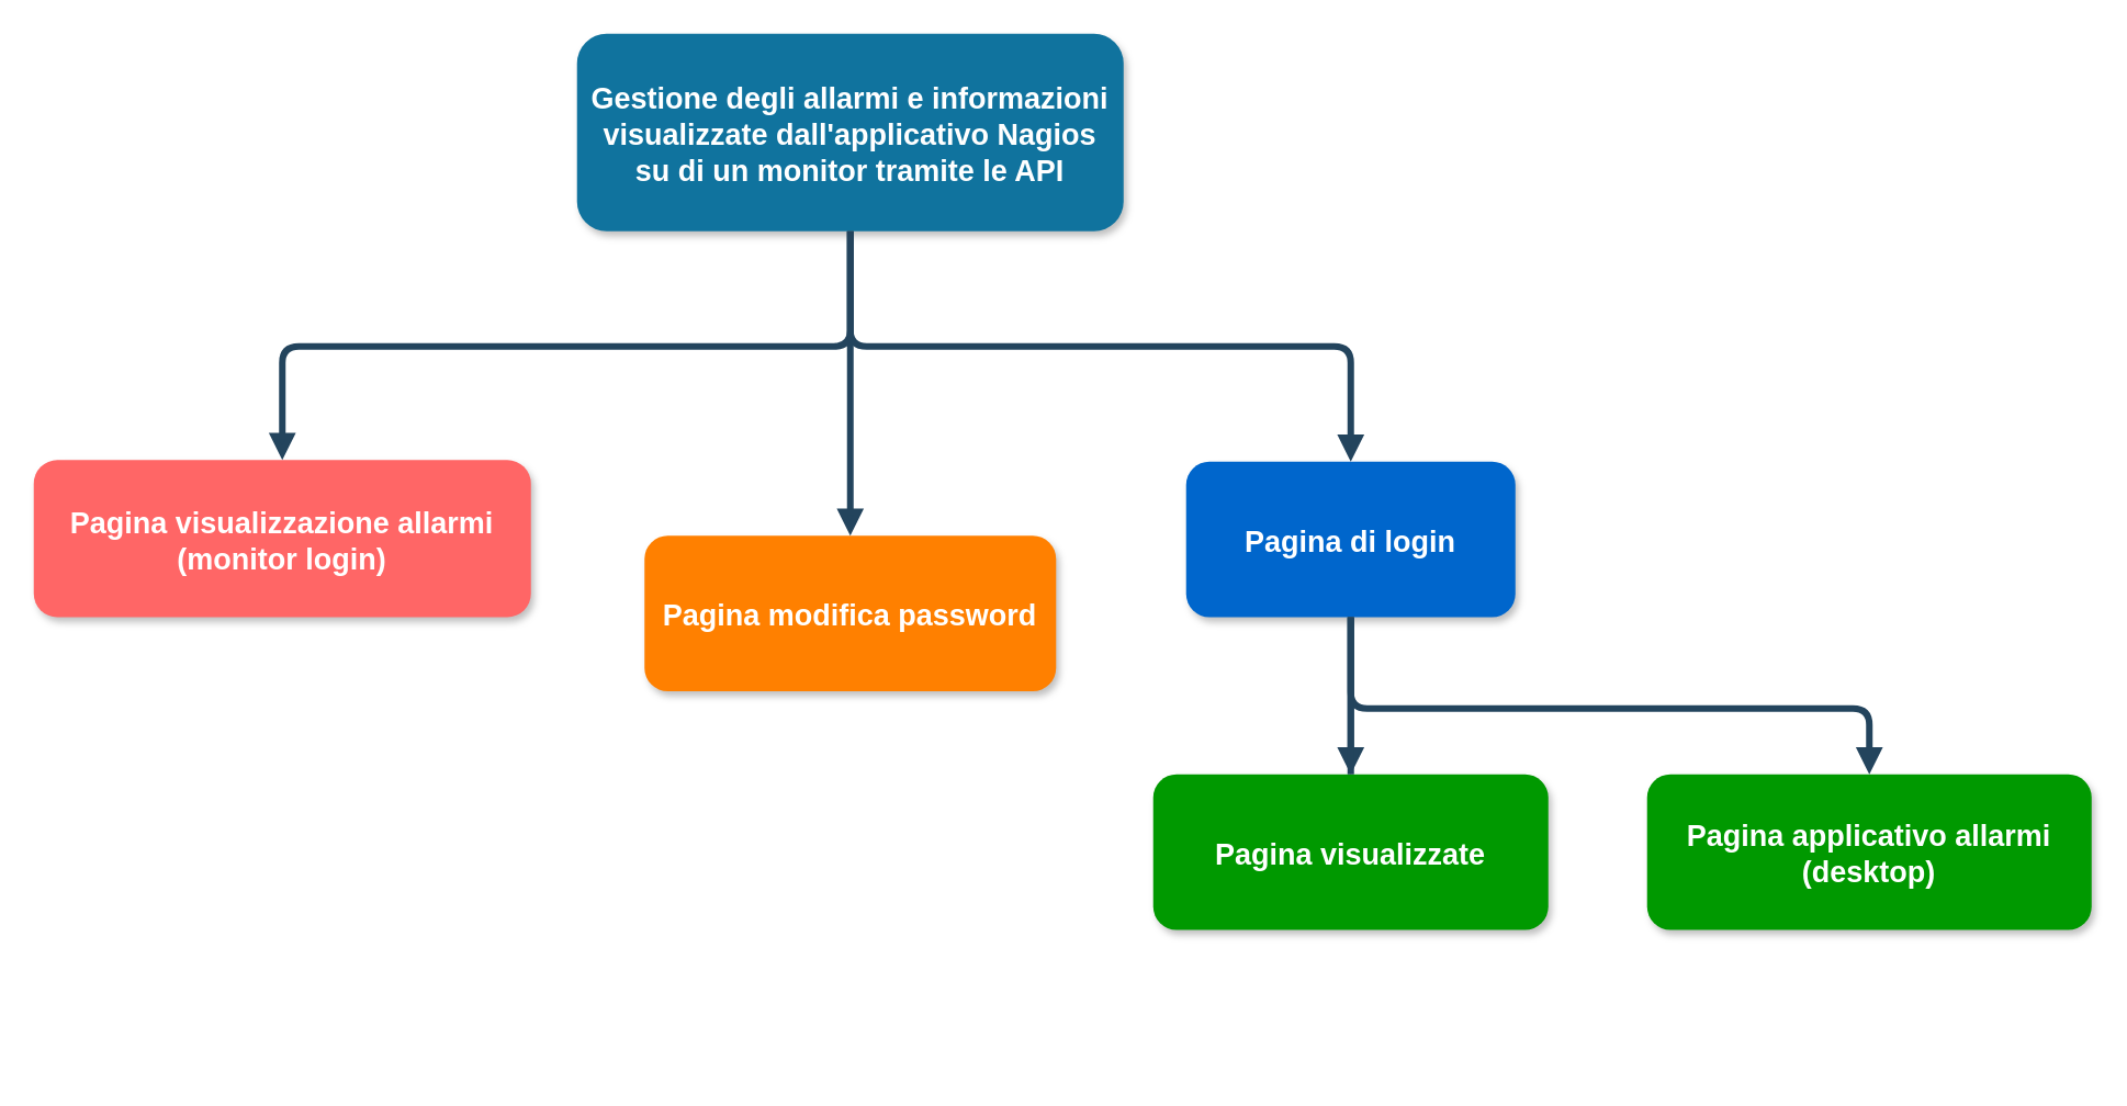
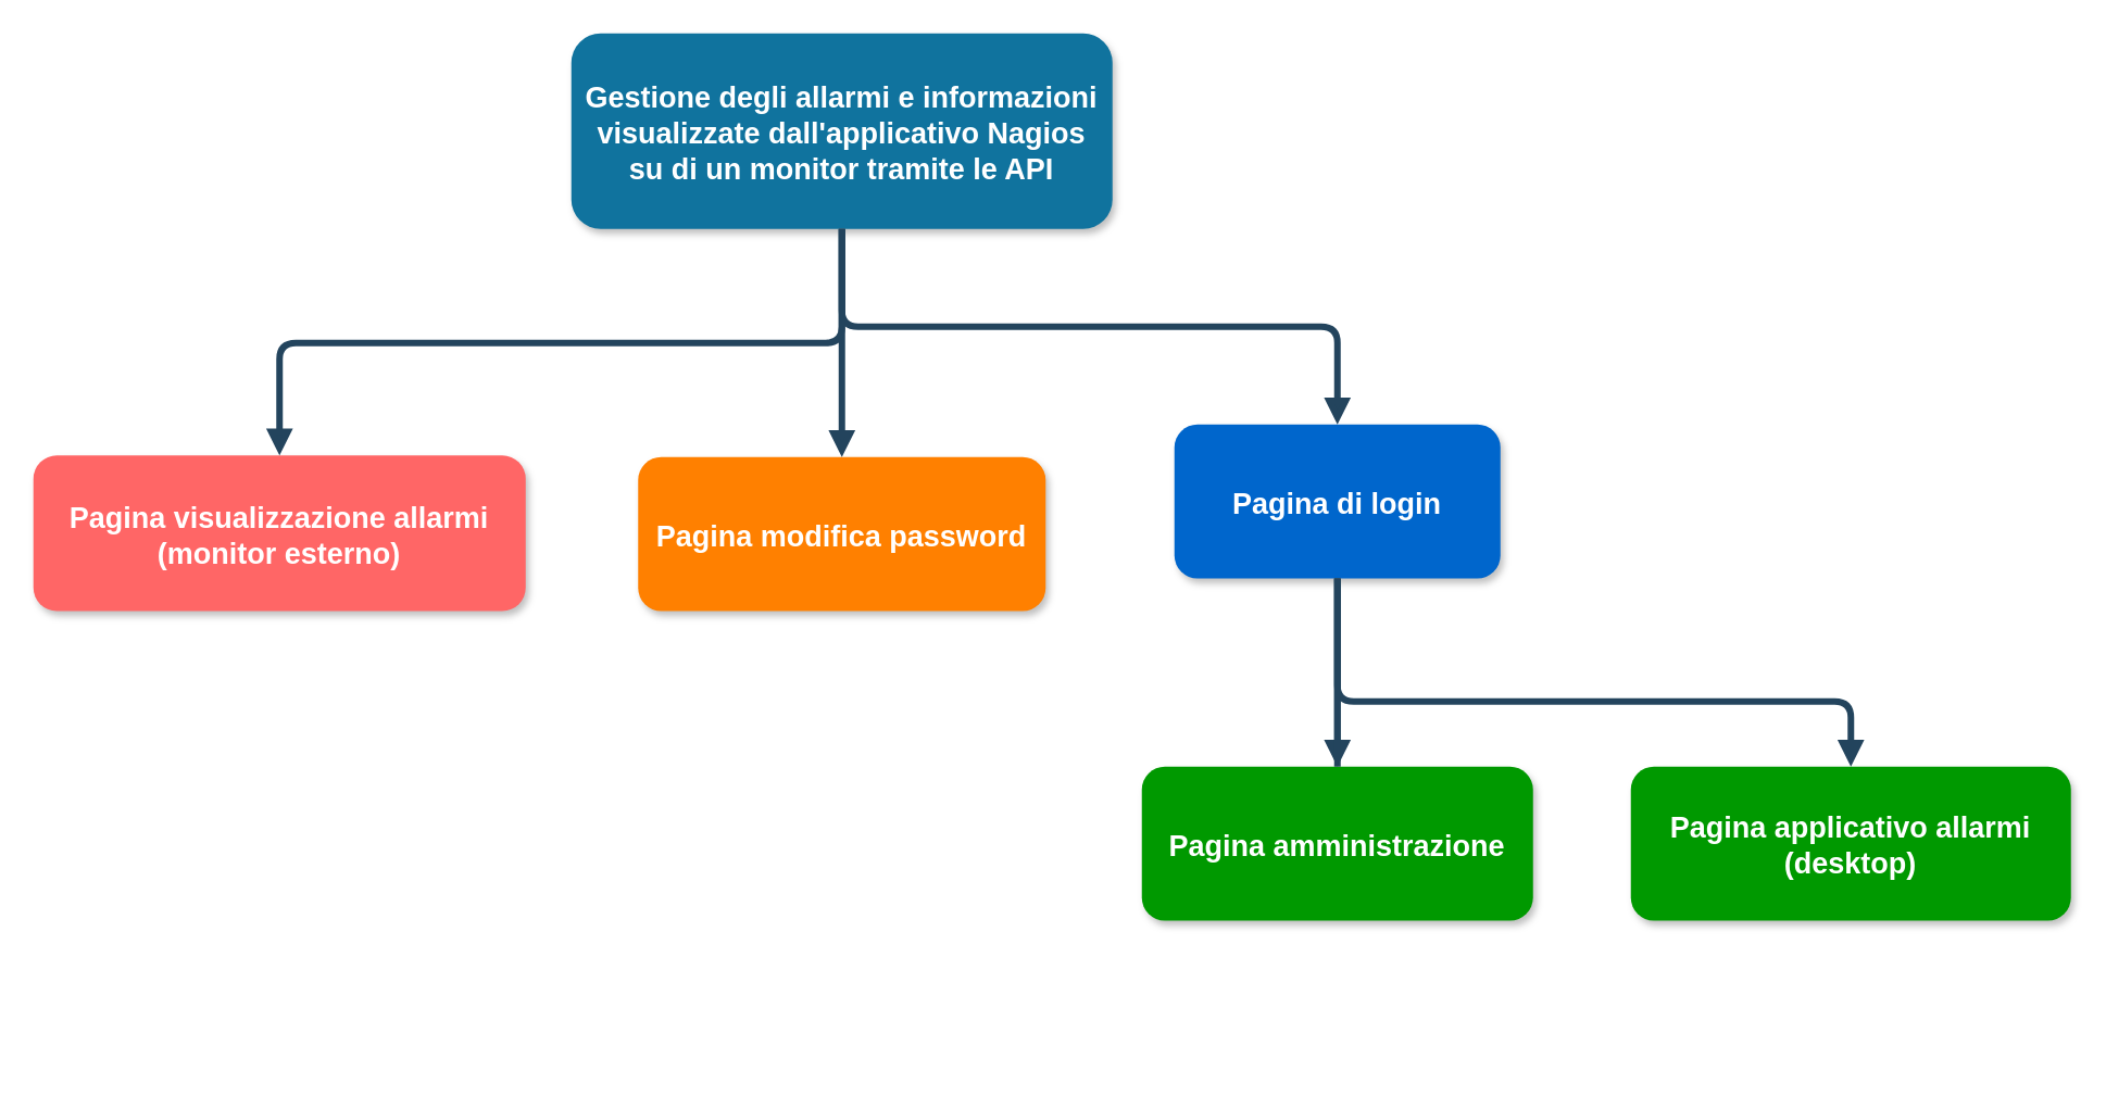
  <mxCell id="0" />
  <mxCell id="1" parent="0" />
  <mxCell id="2" value="Gestione degli allarmi e informazioni&#10;visualizzate dall'applicativo Nagios&#10;su di un monitor tramite le API" style="rounded=1;fillColor=#10739E;strokeColor=none;shadow=1;gradientColor=none;fontStyle=1;fontColor=#FFFFFF;fontSize=18;" parent="1" vertex="1"><mxGeometry x="350" y="20" width="332" height="120" as="geometry" /></mxCell>
- <mxCell id="3" value="Pagina visualizzazione allarmi &#10;(monitor login)" style="rounded=1;strokeColor=none;shadow=1;gradientColor=none;fontStyle=1;fontColor=#FFFFFF;fontSize=18;fillColor=#FF6666;" parent="1" vertex="1"><mxGeometry x="20" y="279" width="302" height="95.5" as="geometry" /></mxCell>
- <mxCell id="4" value="Pagina modifica password" style="rounded=1;strokeColor=none;shadow=1;gradientColor=none;fontStyle=1;fontColor=#FFFFFF;fontSize=18;fillColor=#FF8000;" parent="1" vertex="1"><mxGeometry x="391" y="325" width="250" height="94.5" as="geometry" /></mxCell>
- <mxCell id="5" value="Pagina di login" style="rounded=1;strokeColor=none;shadow=1;gradientColor=none;fontStyle=1;fontColor=#FFFFFF;fontSize=18;fillColor=#0066CC;" parent="1" vertex="1"><mxGeometry x="720" y="280" width="200" height="94.5" as="geometry" /></mxCell>
+ <mxCell id="3" value="Pagina visualizzazione allarmi &#10;(monitor esterno)" style="rounded=1;strokeColor=none;shadow=1;gradientColor=none;fontStyle=1;fontColor=#FFFFFF;fontSize=18;fillColor=#FF6666;" parent="1" vertex="1"><mxGeometry x="20" y="279" width="302" height="95.5" as="geometry" /></mxCell>
+ <mxCell id="4" value="Pagina modifica password" style="rounded=1;strokeColor=none;shadow=1;gradientColor=none;fontStyle=1;fontColor=#FFFFFF;fontSize=18;fillColor=#FF8000;" parent="1" vertex="1"><mxGeometry x="391" y="280" width="250" height="94.5" as="geometry" /></mxCell>
+ <mxCell id="5" value="Pagina di login" style="rounded=1;strokeColor=none;shadow=1;gradientColor=none;fontStyle=1;fontColor=#FFFFFF;fontSize=18;fillColor=#0066CC;" parent="1" vertex="1"><mxGeometry x="720" y="260" width="200" height="94.5" as="geometry" /></mxCell>
  <mxCell id="6" value="" style="edgeStyle=elbowEdgeStyle;elbow=vertical;strokeWidth=4;endArrow=block;endFill=1;fontStyle=1;strokeColor=#23445D;" parent="1" source="2" target="4" edge="1"><mxGeometry x="22" y="165.5" width="100" height="100" as="geometry"><mxPoint x="-258" y="205.5" as="sourcePoint" /><mxPoint x="-158" y="105.5" as="targetPoint" /></mxGeometry></mxCell>
  <mxCell id="7" value="" style="edgeStyle=elbowEdgeStyle;elbow=vertical;strokeWidth=4;endArrow=block;endFill=1;fontStyle=1;strokeColor=#23445D;" parent="1" source="2" target="3" edge="1"><mxGeometry x="22" y="165.5" width="100" height="100" as="geometry"><mxPoint x="-258" y="205.5" as="sourcePoint" /><mxPoint x="-158" y="105.5" as="targetPoint" /></mxGeometry></mxCell>
  <mxCell id="8" value="" style="edgeStyle=elbowEdgeStyle;elbow=vertical;strokeWidth=4;endArrow=block;endFill=1;fontStyle=1;strokeColor=#23445D;" parent="1" source="2" target="5" edge="1"><mxGeometry x="22" y="165.5" width="100" height="100" as="geometry"><mxPoint x="-258" y="205.5" as="sourcePoint" /><mxPoint x="-158" y="105.5" as="targetPoint" /></mxGeometry></mxCell>
  <mxCell id="9" value="Pagina applicativo allarmi&#10;(desktop)" style="rounded=1;strokeColor=none;shadow=1;gradientColor=none;fontStyle=1;fontColor=#FFFFFF;fontSize=18;fillColor=#009900;" vertex="1" parent="1"><mxGeometry x="1000" y="470" width="270" height="94.5" as="geometry" /></mxCell>
  <mxCell id="10" value="" style="edgeStyle=elbowEdgeStyle;elbow=vertical;strokeWidth=4;endArrow=block;endFill=1;fontStyle=1;strokeColor=#23445D;exitX=0.5;exitY=1;exitDx=0;exitDy=0;entryX=0.5;entryY=0;entryDx=0;entryDy=0;" edge="1" parent="1" source="5" target="12"><mxGeometry x="466" y="545.5" width="100" height="100" as="geometry"><mxPoint x="960" y="520" as="sourcePoint" /><mxPoint x="960" y="775.5" as="targetPoint" /></mxGeometry></mxCell>
  <mxCell id="11" value="" style="edgeStyle=elbowEdgeStyle;elbow=vertical;strokeWidth=4;endArrow=block;endFill=1;fontStyle=1;strokeColor=#23445D;exitX=0.5;exitY=1;exitDx=0;exitDy=0;entryX=0.5;entryY=0;entryDx=0;entryDy=0;startArrow=none;" edge="1" parent="1" source="5" target="9"><mxGeometry x="32" y="175.5" width="100" height="100" as="geometry"><mxPoint x="940" y="500" as="sourcePoint" /><mxPoint x="526" y="700" as="targetPoint" /><Array as="points"><mxPoint x="1050" y="430" /><mxPoint x="1010" y="420" /><mxPoint x="940" y="610" /><mxPoint x="740" y="600" /><mxPoint x="820" y="560" /><mxPoint x="800" y="650" /><mxPoint x="830" y="640" /><mxPoint x="420" y="650" /><mxPoint x="282" y="505.5" /></Array></mxGeometry></mxCell>
- <mxCell id="12" value="Pagina visualizzate" style="rounded=1;strokeColor=none;shadow=1;gradientColor=none;fontStyle=1;fontColor=#FFFFFF;fontSize=18;fillColor=#009900;" vertex="1" parent="1"><mxGeometry x="700" y="470" width="240" height="94.5" as="geometry" /></mxCell>
+ <mxCell id="12" value="Pagina amministrazione" style="rounded=1;strokeColor=none;shadow=1;gradientColor=none;fontStyle=1;fontColor=#FFFFFF;fontSize=18;fillColor=#009900;" vertex="1" parent="1"><mxGeometry x="700" y="470" width="240" height="94.5" as="geometry" /></mxCell>
  <mxCell id="13" value="" style="edgeStyle=elbowEdgeStyle;elbow=vertical;strokeWidth=4;endArrow=none;endFill=1;fontStyle=1;strokeColor=#23445D;exitX=0.5;exitY=1;exitDx=0;exitDy=0;entryX=0.5;entryY=0;entryDx=0;entryDy=0;" edge="1" parent="1" source="5" target="12"><mxGeometry x="32" y="175.5" width="100" height="100" as="geometry"><mxPoint x="820" y="374.5" as="sourcePoint" /><mxPoint x="1265" y="690" as="targetPoint" /><Array as="points" /></mxGeometry></mxCell>
